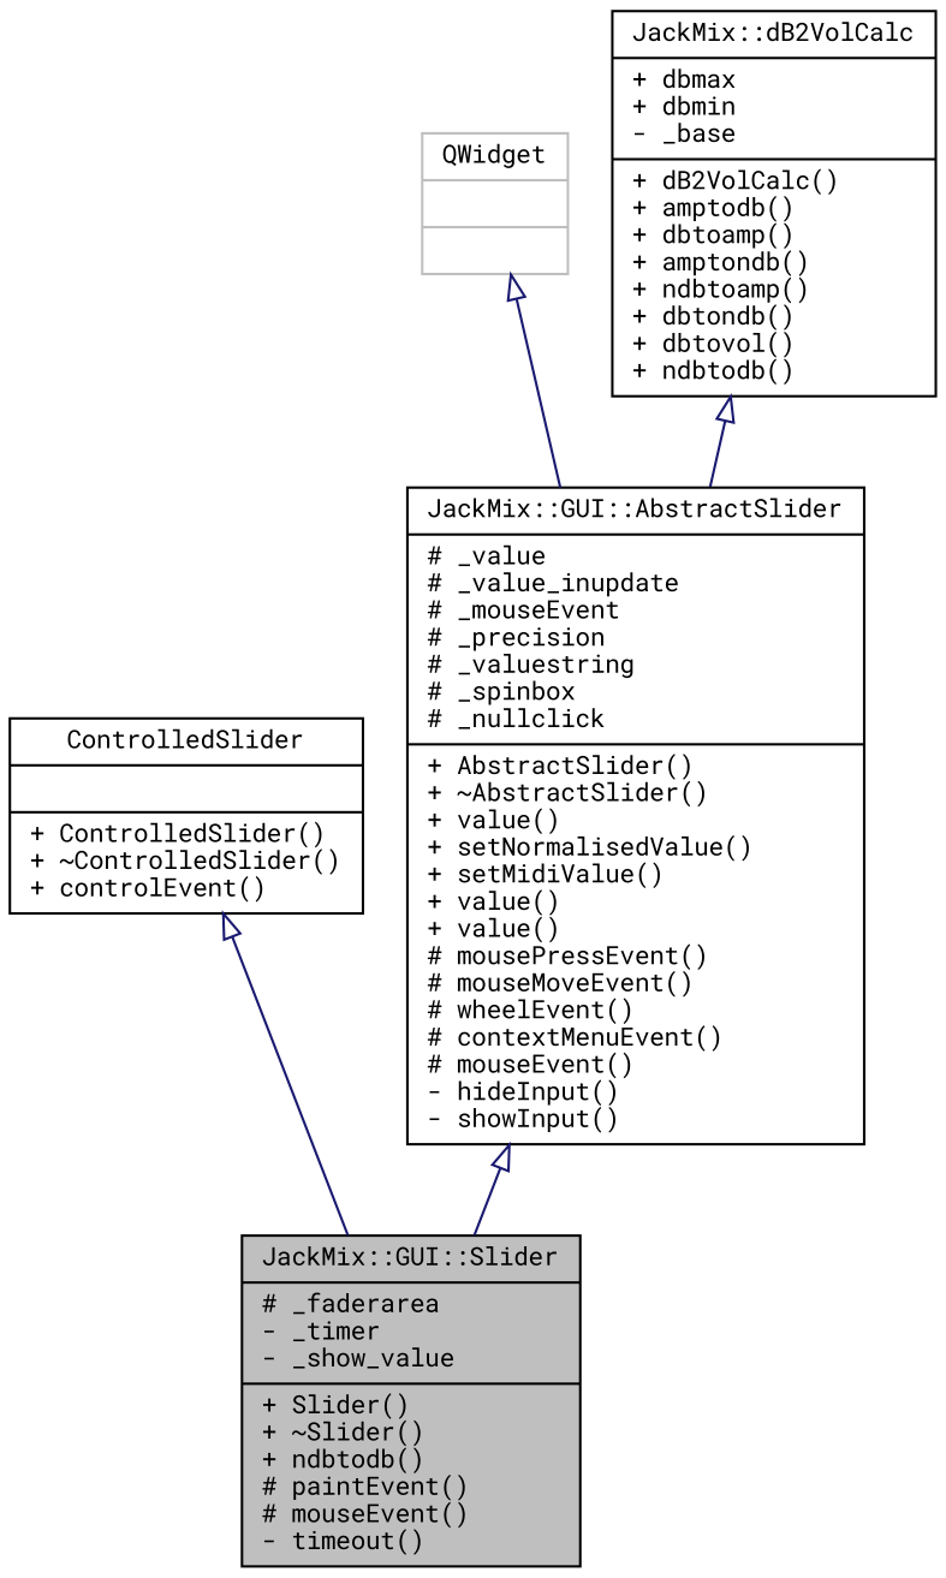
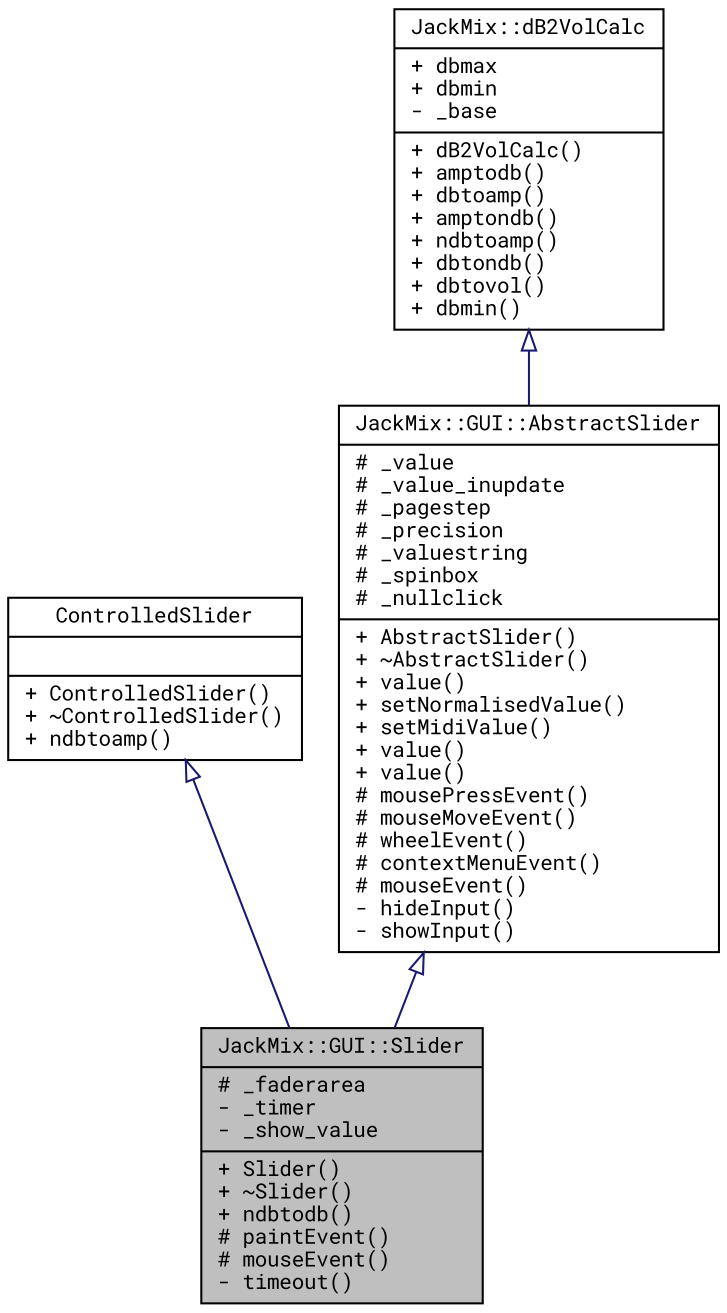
  digraph {
    fontname="Roboto Mono"
    node [color=black fillcolor=white fontname="Roboto Mono" fontsize=10 shape=record style=filled]
    edge [arrowtail=onormal color=midnightblue dir=back fontname="Roboto Mono" fontsize=10 labelfontname=Helvetica labelfontsize=10 style=solid]
    n1 [fillcolor=grey75 fontcolor=black height=0.2 label="{JackMix::GUI::Slider\n|# _faderarea\l- _timer\l- _show_value\l|+ Slider()\l+ ~Slider()\l+ ndbtodb()\l# paintEvent()\l# mouseEvent()\l- timeout()\l}" width=0.4]
-   n2 [height=0.2 label="{ControlledSlider\n||+ ControlledSlider()\l+ ~ControlledSlider()\l+ controlEvent()\l}" width=0.4]
-   n3 [height=0.2 label="{JackMix::GUI::AbstractSlider\n|# _value\l# _value_inupdate\l# _mouseEvent\l# _precision\l# _valuestring\l# _spinbox\l# _nullclick\l|+ AbstractSlider()\l+ ~AbstractSlider()\l+ value()\l+ setNormalisedValue()\l+ setMidiValue()\l+ value()\l+ value()\l# mousePressEvent()\l# mouseMoveEvent()\l# wheelEvent()\l# contextMenuEvent()\l# mouseEvent()\l- hideInput()\l- showInput()\l}" width=0.4]
-   n4 [color=grey75 height=0.2 label="{QWidget\n||}" width=0.4]
-   n5 [height=0.2 label="{JackMix::dB2VolCalc\n|+ dbmax\l+ dbmin\l- _base\l|+ dB2VolCalc()\l+ amptodb()\l+ dbtoamp()\l+ amptondb()\l+ ndbtoamp()\l+ dbtondb()\l+ dbtovol()\l+ ndbtodb()\l}" width=0.4]
+   n2 [height=0.2 label="{ControlledSlider\n||+ ControlledSlider()\l+ ~ControlledSlider()\l+ ndbtoamp()\l}" width=0.4]
+   n3 [height=0.2 label="{JackMix::GUI::AbstractSlider\n|# _value\l# _value_inupdate\l# _pagestep\l# _precision\l# _valuestring\l# _spinbox\l# _nullclick\l|+ AbstractSlider()\l+ ~AbstractSlider()\l+ value()\l+ setNormalisedValue()\l+ setMidiValue()\l+ value()\l+ value()\l# mousePressEvent()\l# mouseMoveEvent()\l# wheelEvent()\l# contextMenuEvent()\l# mouseEvent()\l- hideInput()\l- showInput()\l}" width=0.4]
+   n5 [height=0.2 label="{JackMix::dB2VolCalc\n|+ dbmax\l+ dbmin\l- _base\l|+ dB2VolCalc()\l+ amptodb()\l+ dbtoamp()\l+ amptondb()\l+ ndbtoamp()\l+ dbtondb()\l+ dbtovol()\l+ dbmin()\l}" width=0.4]
    n2 -> n1
    n3 -> n1
-   n4 -> n3
    n5 -> n3
  }
